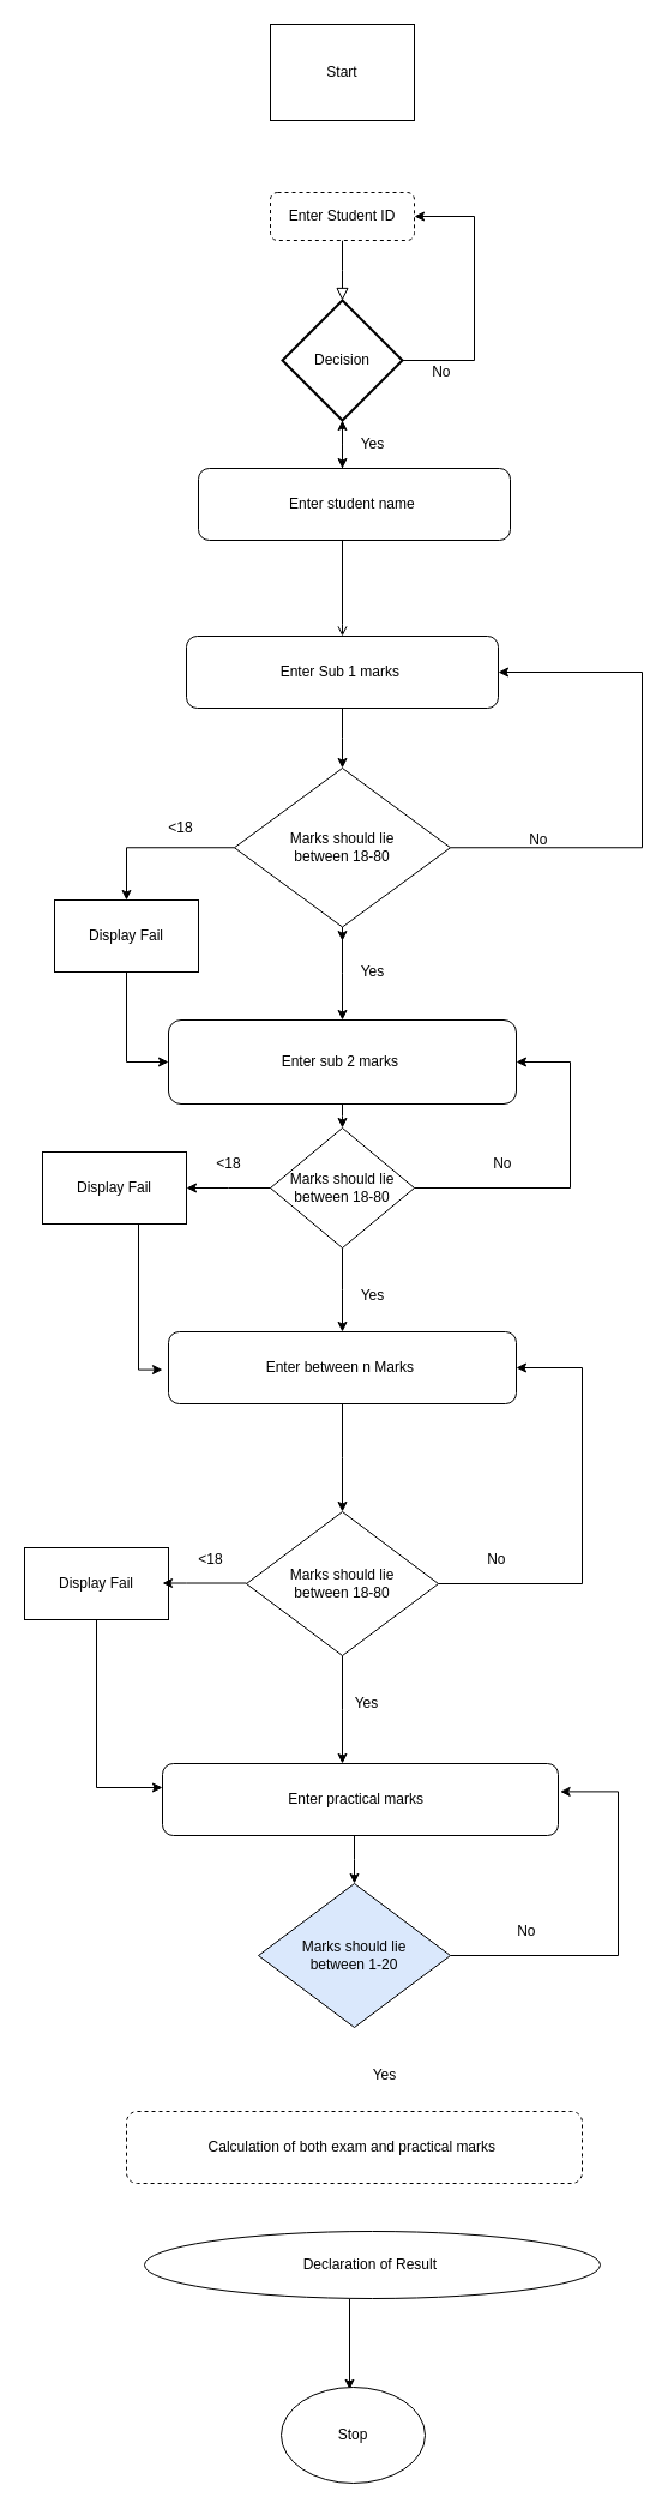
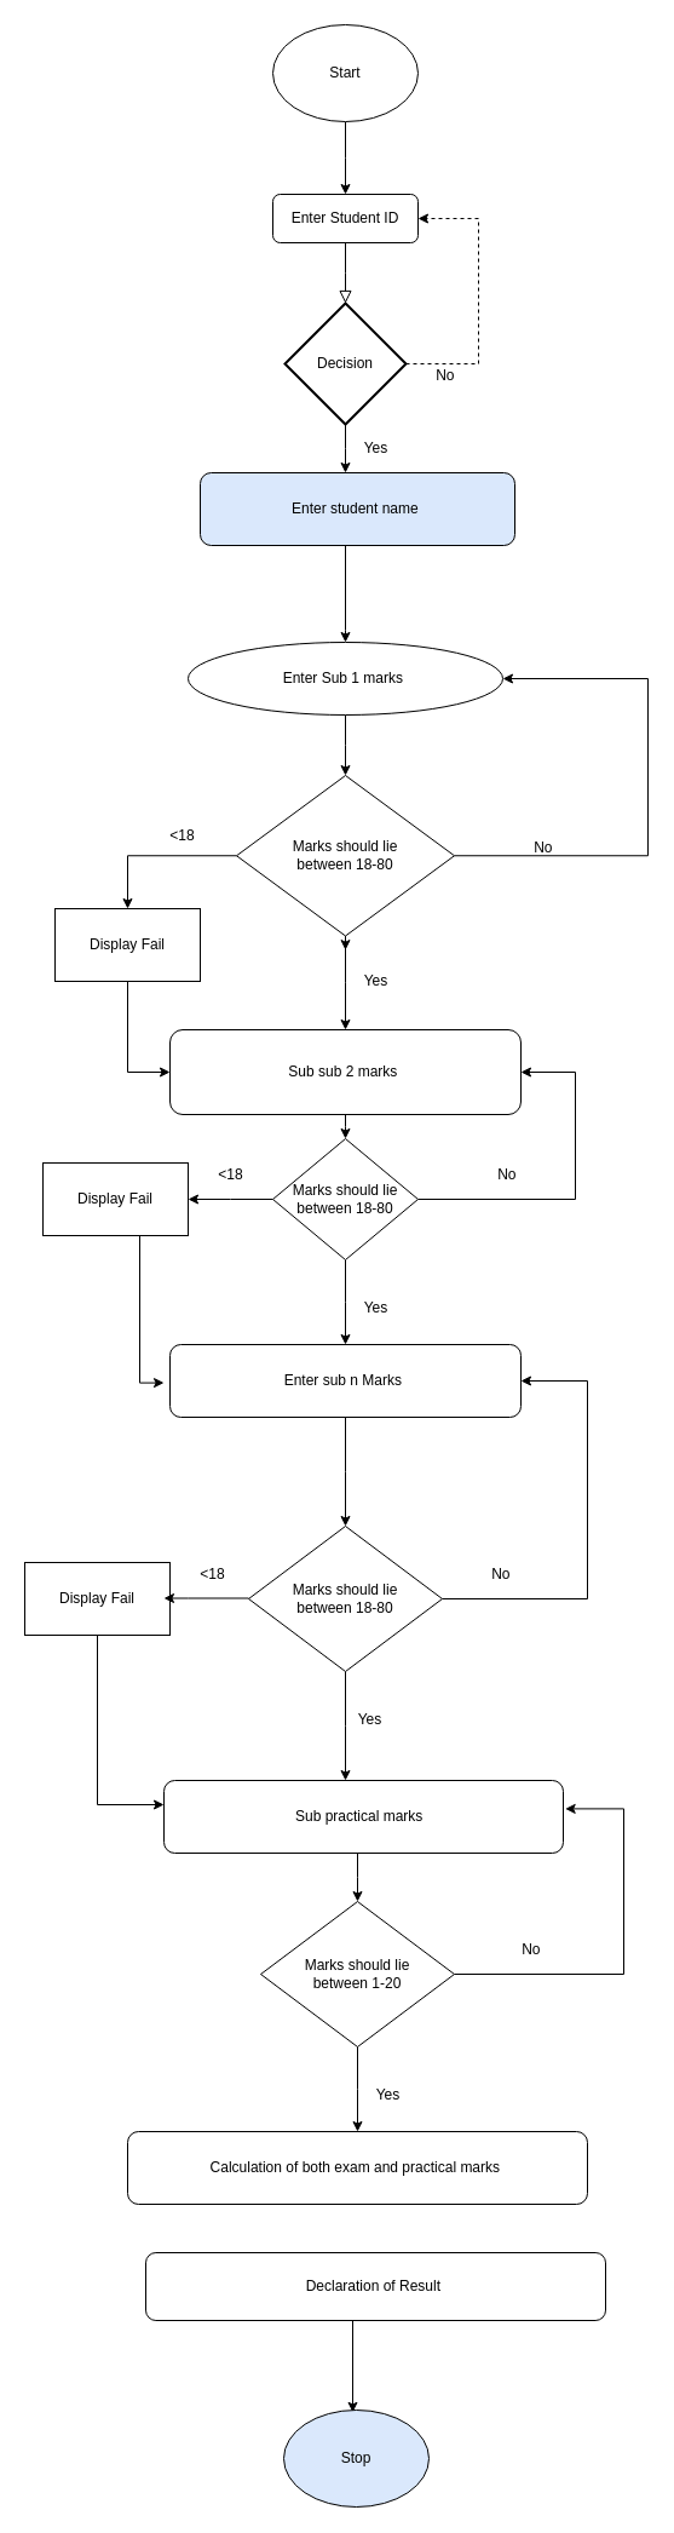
  <mxCell id="0" />
  <mxCell id="1" parent="0" />
  <mxCell id="2" value="" style="rounded=0;html=1;jettySize=auto;orthogonalLoop=1;fontSize=11;endArrow=block;endFill=0;endSize=8;strokeWidth=1;shadow=0;labelBackgroundColor=none;edgeStyle=orthogonalEdgeStyle;" parent="1" source="3" edge="1"><mxGeometry relative="1" as="geometry"><mxPoint x="285" y="250" as="targetPoint" /></mxGeometry></mxCell>
- <mxCell id="3" value="Enter Student ID" style="rounded=1;whiteSpace=wrap;html=1;fontSize=12;glass=0;strokeWidth=1;shadow=0;dashed=1;" parent="1" vertex="1"><mxGeometry x="225" y="160" width="120" height="40" as="geometry" /></mxCell>
- <mxCell id="4" style="edgeStyle=orthogonalEdgeStyle;rounded=0;orthogonalLoop=1;jettySize=auto;html=1;exitX=1;exitY=0.5;exitDx=0;exitDy=0;exitPerimeter=0;entryX=1;entryY=0.5;entryDx=0;entryDy=0;" edge="1" parent="1" source="6" target="3"><mxGeometry relative="1" as="geometry"><Array as="points"><mxPoint x="395" y="300" /><mxPoint x="395" y="180" /></Array></mxGeometry></mxCell>
+ <mxCell id="3" value="Enter Student ID" style="rounded=1;whiteSpace=wrap;html=1;fontSize=12;glass=0;strokeWidth=1;shadow=0;" parent="1" vertex="1"><mxGeometry x="225" y="160" width="120" height="40" as="geometry" /></mxCell>
+ <mxCell id="4" style="edgeStyle=orthogonalEdgeStyle;rounded=0;orthogonalLoop=1;jettySize=auto;html=1;exitX=1;exitY=0.5;exitDx=0;exitDy=0;exitPerimeter=0;entryX=1;entryY=0.5;entryDx=0;entryDy=0;dashed=1;" edge="1" parent="1" source="6" target="3"><mxGeometry relative="1" as="geometry"><Array as="points"><mxPoint x="395" y="300" /><mxPoint x="395" y="180" /></Array></mxGeometry></mxCell>
  <mxCell id="5" style="edgeStyle=orthogonalEdgeStyle;rounded=0;orthogonalLoop=1;jettySize=auto;html=1;exitX=0.5;exitY=1;exitDx=0;exitDy=0;exitPerimeter=0;" edge="1" parent="1" source="6"><mxGeometry relative="1" as="geometry"><mxPoint x="285" y="390" as="targetPoint" /></mxGeometry></mxCell>
  <mxCell id="6" value="Decision" style="strokeWidth=2;html=1;shape=mxgraph.flowchart.decision;whiteSpace=wrap;" vertex="1" parent="1"><mxGeometry x="235" y="250" width="100" height="100" as="geometry" /></mxCell>
- <mxCell id="7" style="edgeStyle=orthogonalEdgeStyle;rounded=0;orthogonalLoop=1;jettySize=auto;html=1;exitX=0.5;exitY=1;exitDx=0;exitDy=0;entryX=0.5;entryY=0;entryDx=0;entryDy=0;endArrow=open;" edge="1" parent="1" source="9" target="11"><mxGeometry relative="1" as="geometry"><Array as="points"><mxPoint x="285" y="450" /><mxPoint x="285" y="520" /></Array></mxGeometry></mxCell>
- <mxCell id="8" value="" style="edgeStyle=elbowEdgeStyle;rounded=0;orthogonalLoop=1;jettySize=auto;html=1;" edge="1" parent="1" source="9" target="6"><mxGeometry relative="1" as="geometry" /></mxCell>
- <mxCell id="9" value="Enter student name&amp;nbsp;" style="rounded=1;whiteSpace=wrap;html=1;" vertex="1" parent="1"><mxGeometry x="165" y="390" width="260" height="60" as="geometry" /></mxCell>
+ <mxCell id="7" style="edgeStyle=orthogonalEdgeStyle;rounded=0;orthogonalLoop=1;jettySize=auto;html=1;exitX=0.5;exitY=1;exitDx=0;exitDy=0;entryX=0.5;entryY=0;entryDx=0;entryDy=0;" edge="1" parent="1" source="9" target="11"><mxGeometry relative="1" as="geometry"><Array as="points"><mxPoint x="285" y="450" /><mxPoint x="285" y="520" /></Array></mxGeometry></mxCell>
+ <mxCell id="9" value="Enter student name&amp;nbsp;" style="rounded=1;whiteSpace=wrap;html=1;fillColor=#dae8fc;" vertex="1" parent="1"><mxGeometry x="165" y="390" width="260" height="60" as="geometry" /></mxCell>
  <mxCell id="10" style="edgeStyle=elbowEdgeStyle;rounded=0;orthogonalLoop=1;jettySize=auto;html=1;exitX=0.5;exitY=1;exitDx=0;exitDy=0;entryX=0.5;entryY=0;entryDx=0;entryDy=0;" edge="1" parent="1" source="11" target="25"><mxGeometry relative="1" as="geometry" /></mxCell>
- <mxCell id="11" value="Enter Sub 1 marks&amp;nbsp;" style="rounded=1;whiteSpace=wrap;html=1;" vertex="1" parent="1"><mxGeometry x="155" y="530" width="260" height="60" as="geometry" /></mxCell>
+ <mxCell id="11" value="Enter Sub 1 marks&amp;nbsp;" style="ellipse;whiteSpace=wrap;html=1;" vertex="1" parent="1"><mxGeometry x="155" y="530" width="260" height="60" as="geometry" /></mxCell>
  <mxCell id="12" style="edgeStyle=elbowEdgeStyle;rounded=0;orthogonalLoop=1;jettySize=auto;html=1;entryX=0.5;entryY=0;entryDx=0;entryDy=0;" edge="1" parent="1" source="13" target="29"><mxGeometry relative="1" as="geometry" /></mxCell>
- <mxCell id="13" value="Enter sub 2 marks&amp;nbsp;" style="rounded=1;whiteSpace=wrap;html=1;" vertex="1" parent="1"><mxGeometry x="140" y="850" width="290" height="70" as="geometry" /></mxCell>
+ <mxCell id="13" value="Sub sub 2 marks&amp;nbsp;" style="rounded=1;whiteSpace=wrap;html=1;" vertex="1" parent="1"><mxGeometry x="140" y="850" width="290" height="70" as="geometry" /></mxCell>
  <mxCell id="14" style="edgeStyle=elbowEdgeStyle;rounded=0;orthogonalLoop=1;jettySize=auto;html=1;entryX=0.631;entryY=0.023;entryDx=0;entryDy=0;entryPerimeter=0;" edge="1" parent="1" source="15"><mxGeometry relative="1" as="geometry"><mxPoint x="290.624" y="1991.84" as="targetPoint" /></mxGeometry></mxCell>
- <mxCell id="15" value="Declaration of Result&amp;nbsp;" style="ellipse;whiteSpace=wrap;html=1;" vertex="1" parent="1"><mxGeometry x="120" y="1860" width="380" height="56" as="geometry" /></mxCell>
+ <mxCell id="15" value="Declaration of Result&amp;nbsp;" style="rounded=1;whiteSpace=wrap;html=1;" vertex="1" parent="1"><mxGeometry x="120" y="1860" width="380" height="56" as="geometry" /></mxCell>
  <mxCell id="16" style="edgeStyle=elbowEdgeStyle;rounded=0;orthogonalLoop=1;jettySize=auto;html=1;exitX=0.5;exitY=1;exitDx=0;exitDy=0;entryX=0.5;entryY=0;entryDx=0;entryDy=0;" edge="1" parent="1" source="17" target="32"><mxGeometry relative="1" as="geometry" /></mxCell>
- <mxCell id="17" value="Enter between n Marks&amp;nbsp;" style="rounded=1;whiteSpace=wrap;html=1;" vertex="1" parent="1"><mxGeometry x="140" y="1110" width="290" height="60" as="geometry" /></mxCell>
- <mxCell id="18" value="Calculation of both exam and practical marks&amp;nbsp;" style="rounded=1;whiteSpace=wrap;html=1;dashed=1;" vertex="1" parent="1"><mxGeometry x="105" y="1760" width="380" height="60" as="geometry" /></mxCell>
+ <mxCell id="17" value="Enter sub n Marks&amp;nbsp;" style="rounded=1;whiteSpace=wrap;html=1;" vertex="1" parent="1"><mxGeometry x="140" y="1110" width="290" height="60" as="geometry" /></mxCell>
+ <mxCell id="18" value="Calculation of both exam and practical marks&amp;nbsp;" style="rounded=1;whiteSpace=wrap;html=1;" vertex="1" parent="1"><mxGeometry x="105" y="1760" width="380" height="60" as="geometry" /></mxCell>
  <mxCell id="19" style="edgeStyle=elbowEdgeStyle;rounded=0;orthogonalLoop=1;jettySize=auto;html=1;entryX=0.5;entryY=0;entryDx=0;entryDy=0;" edge="1" parent="1" source="20" target="54"><mxGeometry relative="1" as="geometry" /></mxCell>
- <mxCell id="20" value="Enter practical marks&amp;nbsp;&amp;nbsp;" style="rounded=1;whiteSpace=wrap;html=1;" vertex="1" parent="1"><mxGeometry x="135" y="1470" width="330" height="60" as="geometry" /></mxCell>
+ <mxCell id="20" value="Sub practical marks&amp;nbsp;&amp;nbsp;" style="rounded=1;whiteSpace=wrap;html=1;" vertex="1" parent="1"><mxGeometry x="135" y="1470" width="330" height="60" as="geometry" /></mxCell>
  <mxCell id="21" style="edgeStyle=orthogonalEdgeStyle;rounded=0;orthogonalLoop=1;jettySize=auto;html=1;" edge="1" parent="1"><mxGeometry relative="1" as="geometry"><mxPoint x="445" y="640" as="targetPoint" /><mxPoint x="445" y="640" as="sourcePoint" /></mxGeometry></mxCell>
  <mxCell id="22" style="edgeStyle=elbowEdgeStyle;rounded=0;orthogonalLoop=1;jettySize=auto;html=1;exitX=0.5;exitY=1;exitDx=0;exitDy=0;entryX=0.5;entryY=0;entryDx=0;entryDy=0;" edge="1" parent="1" source="25" target="13"><mxGeometry relative="1" as="geometry" /></mxCell>
  <mxCell id="23" style="edgeStyle=elbowEdgeStyle;rounded=0;orthogonalLoop=1;jettySize=auto;html=1;exitX=1;exitY=0.5;exitDx=0;exitDy=0;entryX=1;entryY=0.5;entryDx=0;entryDy=0;" edge="1" parent="1" source="25" target="11"><mxGeometry relative="1" as="geometry"><mxPoint x="535" y="560" as="targetPoint" /><Array as="points"><mxPoint x="535" y="530" /><mxPoint x="415" y="550" /></Array></mxGeometry></mxCell>
  <mxCell id="24" style="edgeStyle=elbowEdgeStyle;rounded=0;orthogonalLoop=1;jettySize=auto;html=1;exitX=0;exitY=0.5;exitDx=0;exitDy=0;" edge="1" parent="1" source="25"><mxGeometry relative="1" as="geometry"><mxPoint x="105" y="750" as="targetPoint" /><Array as="points"><mxPoint x="105" y="700" /><mxPoint x="105" y="706" /></Array></mxGeometry></mxCell>
  <mxCell id="25" value="Marks should lie &lt;br&gt;between 18-80" style="rhombus;whiteSpace=wrap;html=1;" vertex="1" parent="1"><mxGeometry x="195" y="640" width="180" height="132.5" as="geometry" /></mxCell>
  <mxCell id="26" style="edgeStyle=elbowEdgeStyle;rounded=0;orthogonalLoop=1;jettySize=auto;html=1;exitX=0.5;exitY=1;exitDx=0;exitDy=0;entryX=0.5;entryY=0;entryDx=0;entryDy=0;" edge="1" parent="1" source="29" target="17"><mxGeometry relative="1" as="geometry" /></mxCell>
  <mxCell id="27" style="edgeStyle=elbowEdgeStyle;rounded=0;orthogonalLoop=1;jettySize=auto;html=1;exitX=1;exitY=0.5;exitDx=0;exitDy=0;entryX=1;entryY=0.5;entryDx=0;entryDy=0;" edge="1" parent="1" source="29" target="13"><mxGeometry relative="1" as="geometry"><mxPoint x="475" y="800" as="targetPoint" /><Array as="points"><mxPoint x="475" y="930" /></Array></mxGeometry></mxCell>
  <mxCell id="28" style="edgeStyle=elbowEdgeStyle;rounded=0;orthogonalLoop=1;jettySize=auto;html=1;" edge="1" parent="1" source="29" target="42"><mxGeometry relative="1" as="geometry" /></mxCell>
  <mxCell id="29" value="&lt;span&gt;Marks should lie&lt;/span&gt;&lt;br&gt;&lt;span&gt;between 18-80&lt;/span&gt;" style="rhombus;whiteSpace=wrap;html=1;" vertex="1" parent="1"><mxGeometry x="225" y="940" width="120" height="100" as="geometry" /></mxCell>
  <mxCell id="30" style="edgeStyle=elbowEdgeStyle;rounded=0;orthogonalLoop=1;jettySize=auto;html=1;exitX=1;exitY=0.5;exitDx=0;exitDy=0;entryX=1;entryY=0.5;entryDx=0;entryDy=0;" edge="1" parent="1" source="32" target="17"><mxGeometry relative="1" as="geometry"><mxPoint x="485" y="1060" as="targetPoint" /><Array as="points"><mxPoint x="485" y="1180" /></Array></mxGeometry></mxCell>
  <mxCell id="31" style="edgeStyle=elbowEdgeStyle;rounded=0;orthogonalLoop=1;jettySize=auto;html=1;exitX=0.5;exitY=1;exitDx=0;exitDy=0;" edge="1" parent="1" source="32" target="20"><mxGeometry relative="1" as="geometry" /></mxCell>
  <mxCell id="32" value="&lt;span&gt;Marks should lie&lt;/span&gt;&lt;br&gt;&lt;span&gt;between 18-80&lt;/span&gt;" style="rhombus;whiteSpace=wrap;html=1;" vertex="1" parent="1"><mxGeometry x="205" y="1260" width="160" height="120" as="geometry" /></mxCell>
  <mxCell id="33" style="edgeStyle=elbowEdgeStyle;rounded=0;orthogonalLoop=1;jettySize=auto;html=1;exitX=0.5;exitY=1;exitDx=0;exitDy=0;entryX=0.503;entryY=1.088;entryDx=0;entryDy=0;entryPerimeter=0;" edge="1" parent="1" source="25" target="25"><mxGeometry relative="1" as="geometry" /></mxCell>
  <mxCell id="34" value="No&amp;nbsp;" style="text;html=1;align=center;verticalAlign=middle;resizable=0;points=[];autosize=1;strokeColor=none;fillColor=none;" vertex="1" parent="1"><mxGeometry x="354" y="300" width="30" height="20" as="geometry" /></mxCell>
  <mxCell id="35" value="Yes" style="text;html=1;align=center;verticalAlign=middle;resizable=0;points=[];autosize=1;strokeColor=none;fillColor=none;" vertex="1" parent="1"><mxGeometry x="295" y="360" width="30" height="20" as="geometry" /></mxCell>
  <mxCell id="36" value="No&amp;nbsp;" style="text;html=1;align=center;verticalAlign=middle;resizable=0;points=[];autosize=1;strokeColor=none;fillColor=none;" vertex="1" parent="1"><mxGeometry x="435" y="690" width="30" height="20" as="geometry" /></mxCell>
  <mxCell id="37" value="Yes" style="text;html=1;align=center;verticalAlign=middle;resizable=0;points=[];autosize=1;strokeColor=none;fillColor=none;" vertex="1" parent="1"><mxGeometry x="295" y="800" width="30" height="20" as="geometry" /></mxCell>
  <mxCell id="38" style="edgeStyle=elbowEdgeStyle;rounded=0;orthogonalLoop=1;jettySize=auto;html=1;exitX=0.5;exitY=1;exitDx=0;exitDy=0;entryX=0;entryY=0.5;entryDx=0;entryDy=0;" edge="1" parent="1" source="39" target="13"><mxGeometry relative="1" as="geometry"><mxPoint x="135" y="900" as="targetPoint" /><Array as="points"><mxPoint x="105" y="860" /></Array></mxGeometry></mxCell>
  <mxCell id="39" value="Display Fail" style="rounded=0;whiteSpace=wrap;html=1;" vertex="1" parent="1"><mxGeometry x="45" y="750" width="120" height="60" as="geometry" /></mxCell>
  <mxCell id="40" value="&amp;lt;18" style="text;html=1;align=center;verticalAlign=middle;resizable=0;points=[];autosize=1;strokeColor=none;fillColor=none;" vertex="1" parent="1"><mxGeometry x="130" y="680" width="40" height="20" as="geometry" /></mxCell>
  <mxCell id="41" style="edgeStyle=elbowEdgeStyle;rounded=0;orthogonalLoop=1;jettySize=auto;html=1;exitX=0.5;exitY=1;exitDx=0;exitDy=0;" edge="1" parent="1" source="42"><mxGeometry relative="1" as="geometry"><mxPoint x="135" y="1141.6" as="targetPoint" /></mxGeometry></mxCell>
  <mxCell id="42" value="Display Fail" style="rounded=0;whiteSpace=wrap;html=1;" vertex="1" parent="1"><mxGeometry x="35" y="960" width="120" height="60" as="geometry" /></mxCell>
  <mxCell id="43" value="No&amp;nbsp;" style="text;html=1;align=center;verticalAlign=middle;resizable=0;points=[];autosize=1;strokeColor=none;fillColor=none;" vertex="1" parent="1"><mxGeometry x="405" y="960" width="30" height="20" as="geometry" /></mxCell>
  <mxCell id="44" value="Yes" style="text;html=1;align=center;verticalAlign=middle;resizable=0;points=[];autosize=1;strokeColor=none;fillColor=none;" vertex="1" parent="1"><mxGeometry x="295" y="1070" width="30" height="20" as="geometry" /></mxCell>
  <mxCell id="45" value="&amp;lt;18" style="text;html=1;align=center;verticalAlign=middle;resizable=0;points=[];autosize=1;strokeColor=none;fillColor=none;" vertex="1" parent="1"><mxGeometry x="170" y="960" width="40" height="20" as="geometry" /></mxCell>
  <mxCell id="46" value="No&amp;nbsp;" style="text;html=1;align=center;verticalAlign=middle;resizable=0;points=[];autosize=1;strokeColor=none;fillColor=none;" vertex="1" parent="1"><mxGeometry x="400" y="1290" width="30" height="20" as="geometry" /></mxCell>
  <mxCell id="47" value="Yes" style="text;html=1;align=center;verticalAlign=middle;resizable=0;points=[];autosize=1;strokeColor=none;fillColor=none;" vertex="1" parent="1"><mxGeometry x="290" y="1410" width="30" height="20" as="geometry" /></mxCell>
  <mxCell id="48" style="edgeStyle=elbowEdgeStyle;rounded=0;orthogonalLoop=1;jettySize=auto;html=1;" edge="1" parent="1" source="49"><mxGeometry relative="1" as="geometry"><mxPoint x="135" y="1490" as="targetPoint" /><Array as="points"><mxPoint x="80" y="1490" /></Array></mxGeometry></mxCell>
  <mxCell id="49" value="Display Fail" style="rounded=0;whiteSpace=wrap;html=1;" vertex="1" parent="1"><mxGeometry x="20" y="1290" width="120" height="60" as="geometry" /></mxCell>
  <mxCell id="50" style="edgeStyle=elbowEdgeStyle;rounded=0;orthogonalLoop=1;jettySize=auto;html=1;" edge="1" parent="1"><mxGeometry relative="1" as="geometry"><mxPoint x="205" y="1319.5" as="sourcePoint" /><mxPoint x="135" y="1319.5" as="targetPoint" /><Array as="points"><mxPoint x="155" y="1331.5" /></Array></mxGeometry></mxCell>
  <mxCell id="51" value="&amp;lt;18" style="text;html=1;align=center;verticalAlign=middle;resizable=0;points=[];autosize=1;strokeColor=none;fillColor=none;" vertex="1" parent="1"><mxGeometry x="155" y="1290" width="40" height="20" as="geometry" /></mxCell>
+ <mxCell id="52" style="edgeStyle=elbowEdgeStyle;rounded=0;orthogonalLoop=1;jettySize=auto;html=1;exitX=0.5;exitY=1;exitDx=0;exitDy=0;entryX=0.5;entryY=0;entryDx=0;entryDy=0;" edge="1" parent="1" source="54" target="18"><mxGeometry relative="1" as="geometry" /></mxCell>
  <mxCell id="53" style="edgeStyle=elbowEdgeStyle;rounded=0;orthogonalLoop=1;jettySize=auto;html=1;exitX=1;exitY=0.5;exitDx=0;exitDy=0;entryX=1.005;entryY=0.39;entryDx=0;entryDy=0;entryPerimeter=0;" edge="1" parent="1" source="54" target="20"><mxGeometry relative="1" as="geometry"><mxPoint x="515" y="1630" as="targetPoint" /><Array as="points"><mxPoint x="515" y="1630" /></Array></mxGeometry></mxCell>
- <mxCell id="54" value="&lt;span&gt;Marks should lie&lt;/span&gt;&lt;br&gt;&lt;span&gt;between 1-20&lt;/span&gt;" style="rhombus;whiteSpace=wrap;html=1;fillColor=#dae8fc;" vertex="1" parent="1"><mxGeometry x="215" y="1570" width="160" height="120" as="geometry" /></mxCell>
+ <mxCell id="54" value="&lt;span&gt;Marks should lie&lt;/span&gt;&lt;br&gt;&lt;span&gt;between 1-20&lt;/span&gt;" style="rhombus;whiteSpace=wrap;html=1;" vertex="1" parent="1"><mxGeometry x="215" y="1570" width="160" height="120" as="geometry" /></mxCell>
  <mxCell id="55" value="Yes" style="text;html=1;align=center;verticalAlign=middle;resizable=0;points=[];autosize=1;strokeColor=none;fillColor=none;" vertex="1" parent="1"><mxGeometry x="305" y="1720" width="30" height="20" as="geometry" /></mxCell>
  <mxCell id="56" value="No&amp;nbsp;" style="text;html=1;align=center;verticalAlign=middle;resizable=0;points=[];autosize=1;strokeColor=none;fillColor=none;" vertex="1" parent="1"><mxGeometry x="425" y="1600" width="30" height="20" as="geometry" /></mxCell>
- <mxCell id="57" value="Stop" style="ellipse;whiteSpace=wrap;html=1;" vertex="1" parent="1"><mxGeometry x="234" y="1990" width="120" height="80" as="geometry" /></mxCell>
- <mxCell id="59" value="Start" style="whiteSpace=wrap;html=1;rounded=0;" vertex="1" parent="1"><mxGeometry x="225" y="20" width="120" height="80" as="geometry" /></mxCell>
+ <mxCell id="57" value="Stop" style="ellipse;whiteSpace=wrap;html=1;fillColor=#dae8fc;" vertex="1" parent="1"><mxGeometry x="234" y="1990" width="120" height="80" as="geometry" /></mxCell>
+ <mxCell id="58" style="edgeStyle=elbowEdgeStyle;rounded=0;orthogonalLoop=1;jettySize=auto;html=1;entryX=0.5;entryY=0;entryDx=0;entryDy=0;" edge="1" parent="1" source="59" target="3"><mxGeometry relative="1" as="geometry" /></mxCell>
+ <mxCell id="59" value="Start" style="ellipse;whiteSpace=wrap;html=1;" vertex="1" parent="1"><mxGeometry x="225" y="20" width="120" height="80" as="geometry" /></mxCell>
